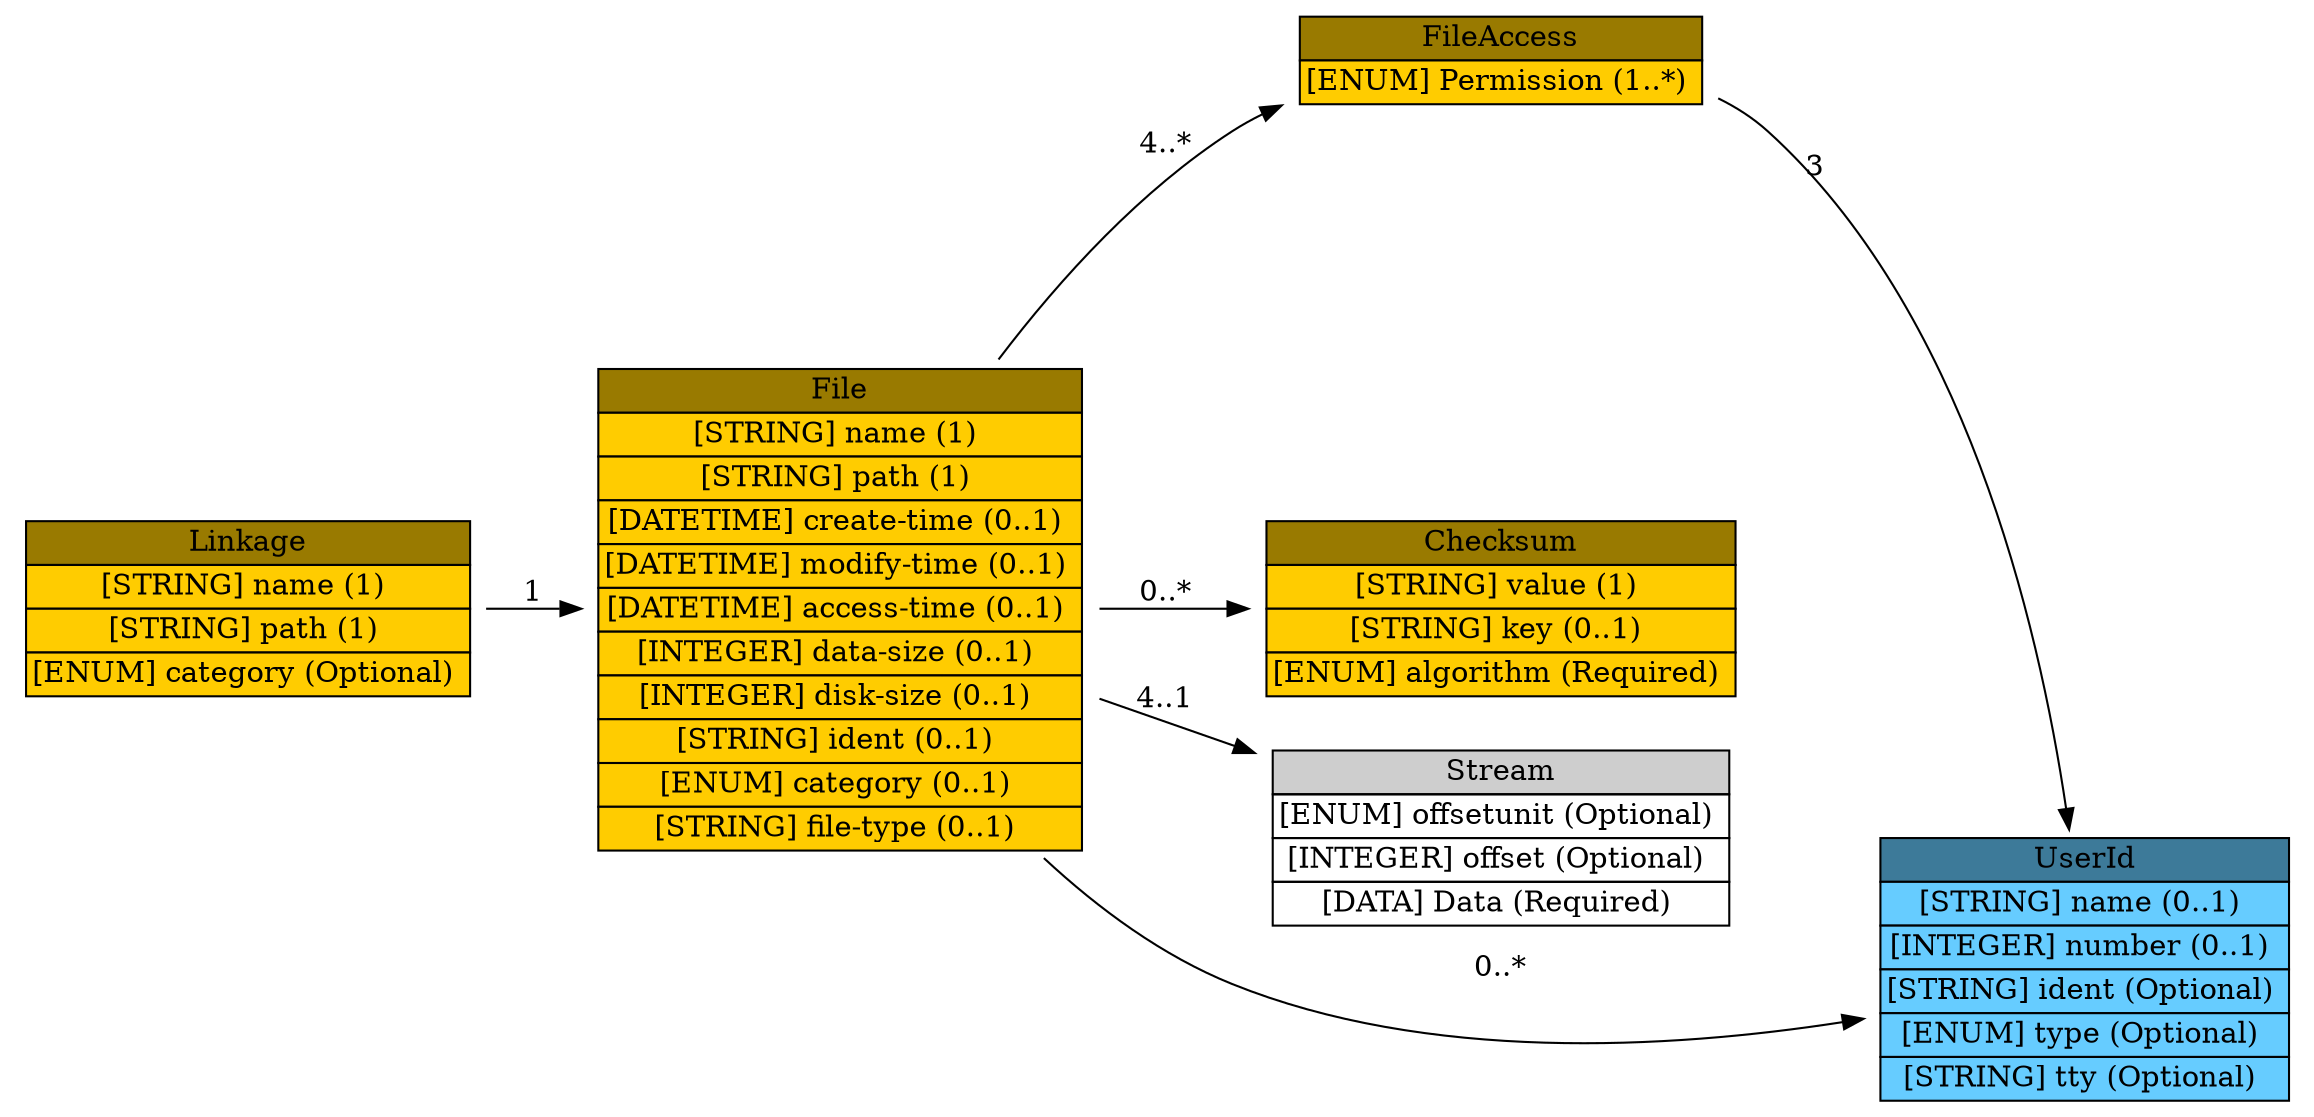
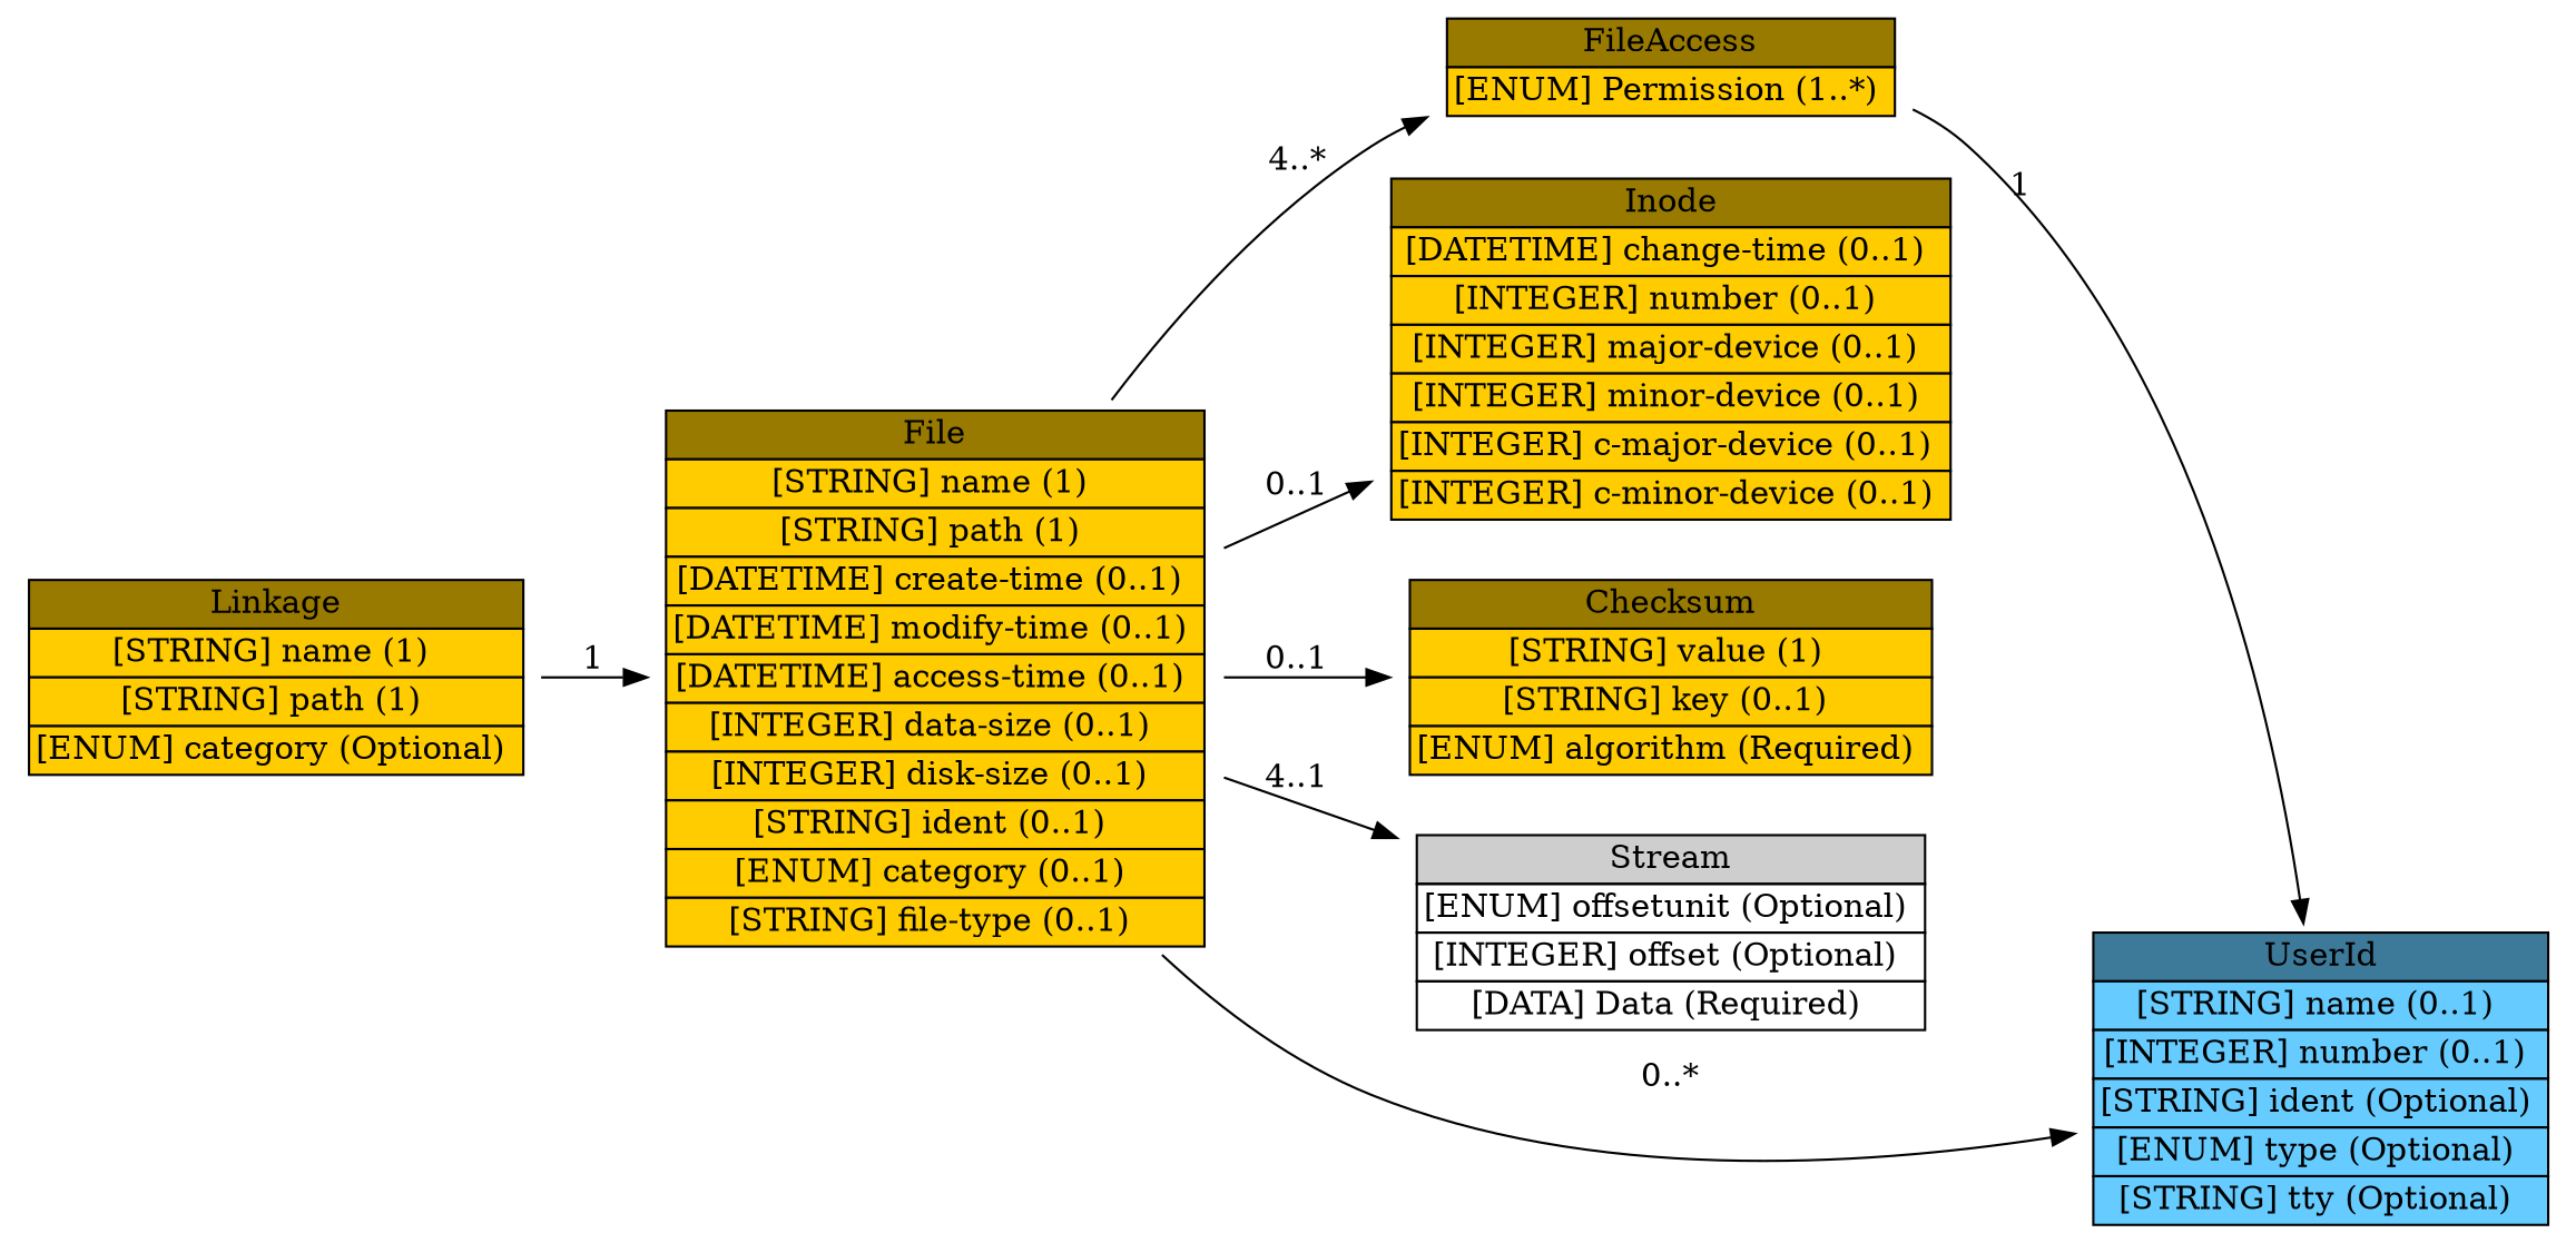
  digraph {
    rankdir=LR
    node [shape=plaintext]
    n1 [height=3.1806 label=<<table BORDER="0" CELLBORDER="1" CELLSPACING="0"> <tr > <td BGCOLOR="#997a00" HREF="#" TITLE="The File class provides specific information about a file or other file-like object that has been created, deleted, or modified on the target. The description can provide either the file settings prior to the event or the file settings at the time of the event, as specified using the &quot;category&quot; attribute. ">File</td> </tr>" %<tr><td BGCOLOR="#FFCC00" HREF="#" TITLE="The name of the file to which the alert applies, not including the path to the file.">[STRING] name (1) </td></tr>%<tr><td BGCOLOR="#FFCC00" HREF="#" TITLE="The full path to the file, including the name.  The path name should be represented in as &quot;universal&quot; a manner as possible, to facilitate processing of the alert.">[STRING] path (1) </td></tr>%<tr><td BGCOLOR="#FFCC00" HREF="#" TITLE="Time the file was created.  Note that this is *not* the Unix &quot;st_ctime&quot; file attribute (which is not file creation time).  The Unix &quot;st_ctime&quot; attribute is contained in the &quot;Inode&quot; class.">[DATETIME] create-time (0..1) </td></tr>%<tr><td BGCOLOR="#FFCC00" HREF="#" TITLE="Time the file was last modified.">[DATETIME] modify-time (0..1) </td></tr>%<tr><td BGCOLOR="#FFCC00" HREF="#" TITLE="Time the file was last accessed.">[DATETIME] access-time (0..1) </td></tr>%<tr><td BGCOLOR="#FFCC00" HREF="#" TITLE="The size of the data, in bytes.  Typically what is meant when referring to file size.  On Unix UFS file systems, this value corresponds to stat.st_size.  On Windows NTFS, this value corresponds to Valid Data Length (VDL).">[INTEGER] data-size (0..1) </td></tr>%<tr><td BGCOLOR="#FFCC00" HREF="#" TITLE="The physical space on disk consumed by the file, in bytes.  On Unix UFS file systems, this value corresponds to 512 * stat.st_blocks.  On Windows NTFS, this value corresponds to End of File (EOF).">[INTEGER] disk-size (0..1) </td></tr>%<tr><td BGCOLOR="#FFCC00" HREF="#" TITLE="A unique identifier for this file; see Section 3.2.9.">[STRING] ident (0..1) </td></tr>%<tr><td BGCOLOR="#FFCC00" HREF="#" TITLE="The type of file system the file resides on.  This attribute governs how path names and other attributes are interpreted.">[ENUM] category (0..1) </td></tr>%<tr><td BGCOLOR="#FFCC00" HREF="#" TITLE="The type of file, as a mime-type.">[STRING] file-type (0..1) </td></tr>%</table>> width=3.3333]
    n2 [height=0.68056 label=<<table BORDER="0" CELLBORDER="1" CELLSPACING="0"> <tr > <td BGCOLOR="#997a00" HREF="#" TITLE="The FileAccess class represents the access permissions on a file. The representation is intended to be useful across operating systems. ">FileAccess</td> </tr>" %<tr><td BGCOLOR="#FFCC00" HREF="#" TITLE="Level of access allowed.  The permitted values are shown below.  There is no default value.  (See also Section 10.)">[ENUM] Permission (1..*) </td></tr>%</table>> width=2.75]
+   n3 [height=2.0694 label=<<table BORDER="0" CELLBORDER="1" CELLSPACING="0"> <tr > <td BGCOLOR="#997a00" HREF="#" TITLE="The Inode class is used to represent the additional information contained in a Unix file system i-node. ">Inode</td> </tr>" %<tr><td BGCOLOR="#FFCC00" HREF="#" TITLE="The time of the last inode change, given by the st_ctime element of &quot;struct stat&quot;.">[DATETIME] change-time (0..1) </td></tr>%<tr><td BGCOLOR="#FFCC00" HREF="#" TITLE="The inode number.">[INTEGER] number (0..1) </td></tr>%<tr><td BGCOLOR="#FFCC00" HREF="#" TITLE="The major device number of the device the file resides on.">[INTEGER] major-device (0..1) </td></tr>%<tr><td BGCOLOR="#FFCC00" HREF="#" TITLE="The minor device number of the device the file resides on.">[INTEGER] minor-device (0..1) </td></tr>%<tr><td BGCOLOR="#FFCC00" HREF="#" TITLE="The major device of the file itself, if it is a character special device.">[INTEGER] c-major-device (0..1) </td></tr>%<tr><td BGCOLOR="#FFCC00" HREF="#" TITLE="The minor device of the file itself, if it is a character special device.">[INTEGER] c-minor-device (0..1) </td></tr>%</table>> width=3.4444]
    n4 [height=1.2361 label=<<table BORDER="0" CELLBORDER="1" CELLSPACING="0"> <tr > <td BGCOLOR="#997a00" HREF="#" TITLE="The Checksum class represents checksum information associated with the file. This checksum information can be provided by file integrity checkers, among others. ">Checksum</td> </tr>" %<tr><td BGCOLOR="#FFCC00" HREF="#" TITLE="The value of the checksum.">[STRING] value (1) </td></tr>%<tr><td BGCOLOR="#FFCC00" HREF="#" TITLE="The key to the checksum, if appropriate.">[STRING] key (0..1) </td></tr>%<tr><td BGCOLOR="#FFCC00" HREF="#" TITLE="default value.  (See also Section 10.)">[ENUM] algorithm (Required) </td></tr>%</table>> width=3.1389]
    n5 [height=1.2361 label=<<table BORDER="0" CELLBORDER="1" CELLSPACING="0"> <tr > <td BGCOLOR="#CECECE" HREF="#" TITLE="The Stram class contains specific information about the content of a file">Stream</td> </tr>" %<tr><td HREF="#" TITLE="">[ENUM] offsetunit (Optional) </td></tr>%<tr><td HREF="#" TITLE="Amount of units (determined by the offsetunit attribute) to seek into the File">[INTEGER] offset (Optional) </td></tr>%<tr><td HREF="#" TITLE="Content of the file">[DATA] Data (Required) </td></tr>%</table>> width=3.1111]
    n6 [height=1.7917 label=<<table BORDER="0" CELLBORDER="1" CELLSPACING="0"> <tr > <td BGCOLOR="#3d7a99" HREF="#" TITLE="The UserId class provides specific information about a user. More than one UserId can be used within the User class to indicate attempts to transition from one user to another, or to provide complete information about a user&#39;s (or process&#39;) privileges. ">UserId</td> </tr>" %<tr><td BGCOLOR="#66CCFF" HREF="#" TITLE="A user or group name.">[STRING] name (0..1) </td></tr>%<tr><td BGCOLOR="#66CCFF" HREF="#" TITLE="A user or group number.">[INTEGER] number (0..1) </td></tr>%<tr><td BGCOLOR="#66CCFF" HREF="#" TITLE="A unique identifier for the user id, see Section 3.2.9.">[STRING] ident (Optional) </td></tr>%<tr><td BGCOLOR="#66CCFF" HREF="#" TITLE="The type of user information represented.  The permitted values for this attribute are shown below.  The default value is &quot;original-user&quot;.  (See also Section 10.)">[ENUM] type (Optional) </td></tr>%<tr><td BGCOLOR="#66CCFF" HREF="#" TITLE="The tty the user is using.">[STRING] tty (Optional) </td></tr>%</table>> width=2.8611]
    n7 [height=1.2361 label=<<table BORDER="0" CELLBORDER="1" CELLSPACING="0"> <tr > <td BGCOLOR="#997a00" HREF="#" TITLE="The Linkage class represents file system connections between the file described in the &lt;File&gt; element and other objects in the file system. For example, if the &lt;File&gt; element is a symbolic link or shortcut, then the &lt;Linkage&gt; element should contain the name of the object the link points to. Further information can be provided about the object in the &lt;Linkage&gt; element with another &lt;File&gt; element, if appropriate. ">Linkage</td> </tr>" %<tr><td BGCOLOR="#FFCC00" HREF="#" TITLE="The name of the file system object, not including the path.">[STRING] name (1) </td></tr>%<tr><td BGCOLOR="#FFCC00" HREF="#" TITLE="The full path to the file system object, including the name.  The path name should be represented in as &quot;universal&quot; a manner as possible, to facilitate processing of the alert.">[STRING] path (1) </td></tr>%<tr><td BGCOLOR="#FFCC00" HREF="#" TITLE="Section 10.)">[ENUM] category (Optional) </td></tr>%</table>> width=3.0278]
    n1 -> n2 [label="4..*"]
-   n1 -> n4 [label="0..*"]
+   n1 -> n3 [label="0..1"]
+   n1 -> n4 [label="0..1"]
    n1 -> n5 [label="4..1"]
    n1 -> n6 [label="0..*"]
-   n2 -> n6 [label=3]
+   n2 -> n6 [label=1]
    n7 -> n1 [label=1]
  }
